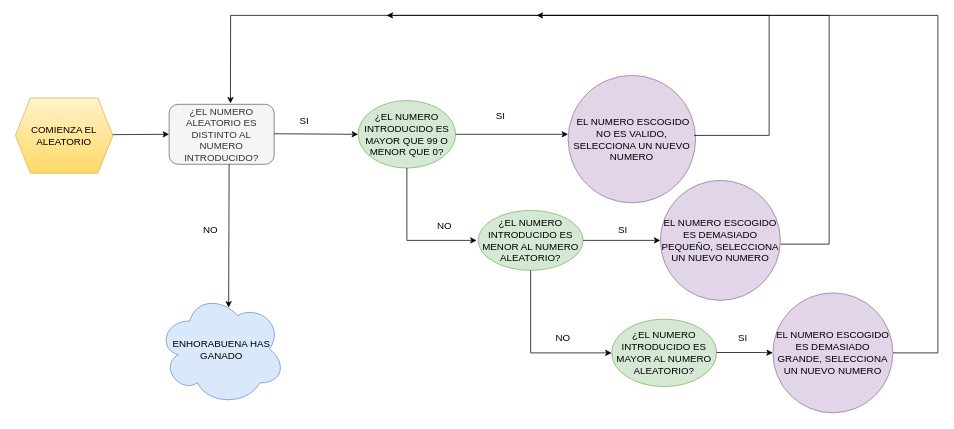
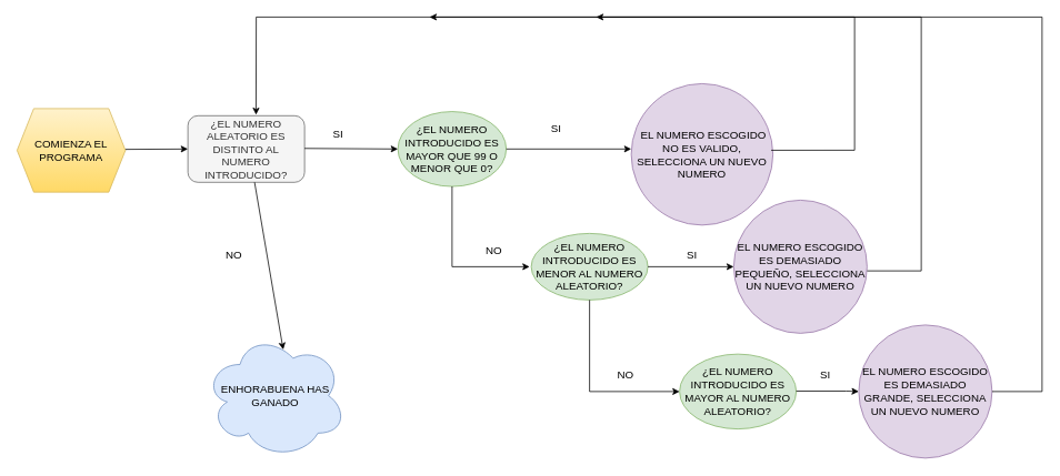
  <mxCell id="0" />
  <mxCell id="1" parent="0" />
  <mxCell id="2" value="¿EL NUMERO ALEATORIO ES DISTINTO AL NUMERO INTRODUCIDO?" style="rounded=1;whiteSpace=wrap;html=1;fontSize=13;fillColor=#f5f5f5;fontColor=#333333;strokeColor=#666666;" vertex="1" parent="1"><mxGeometry x="225" y="138.57" width="140" height="80" as="geometry" /></mxCell>
  <mxCell id="3" value="¿EL NUMERO INTRODUCIDO ES MAYOR AL NUMERO ALEATORIO?" style="ellipse;whiteSpace=wrap;html=1;rounded=1;fontSize=13;fillColor=#d5e8d4;strokeColor=#82b366;" vertex="1" parent="1"><mxGeometry x="815" y="425" width="140" height="90" as="geometry" /></mxCell>
  <mxCell id="4" value="¿EL NUMERO INTRODUCIDO ES MENOR AL NUMERO ALEATORIO?" style="ellipse;whiteSpace=wrap;html=1;fontSize=13;fillColor=#d5e8d4;strokeColor=#82b366;" vertex="1" parent="1"><mxGeometry x="637" y="280" width="140" height="80" as="geometry" /></mxCell>
  <mxCell id="5" value="¿EL NUMERO INTRODUCIDO ES MAYOR QUE 99 O MENOR QUE 0?" style="ellipse;whiteSpace=wrap;html=1;fontSize=13;fillColor=#d5e8d4;strokeColor=#82b366;" vertex="1" parent="1"><mxGeometry x="477" y="133.57" width="130" height="90" as="geometry" /></mxCell>
  <mxCell id="6" value="SI" style="text;html=1;strokeColor=none;fillColor=none;align=center;verticalAlign=middle;whiteSpace=wrap;rounded=0;fontSize=13;" vertex="1" parent="1"><mxGeometry x="960" y="435" width="60" height="30" as="geometry" /></mxCell>
  <mxCell id="7" value="SI" style="text;html=1;strokeColor=none;fillColor=none;align=center;verticalAlign=middle;whiteSpace=wrap;rounded=0;fontSize=13;" vertex="1" parent="1"><mxGeometry x="800" y="290" width="60" height="30" as="geometry" /></mxCell>
  <mxCell id="8" value="SI" style="text;html=1;strokeColor=none;fillColor=none;align=center;verticalAlign=middle;whiteSpace=wrap;rounded=0;fontSize=13;" vertex="1" parent="1"><mxGeometry x="637" y="138.57" width="60" height="30" as="geometry" /></mxCell>
  <mxCell id="9" value="" style="endArrow=classic;html=1;rounded=0;fontSize=13;" edge="1" parent="1"><mxGeometry width="50" height="50" relative="1" as="geometry"><mxPoint x="955" y="469.5" as="sourcePoint" /><mxPoint x="1030" y="470" as="targetPoint" /><Array as="points"><mxPoint x="1015" y="469.5" /></Array></mxGeometry></mxCell>
  <mxCell id="10" value="EL NUMERO ESCOGIDO ES DEMASIADO GRANDE, SELECCIONA UN NUEVO NUMERO" style="ellipse;whiteSpace=wrap;html=1;aspect=fixed;fontSize=13;fillColor=#e1d5e7;strokeColor=#9673a6;" vertex="1" parent="1"><mxGeometry x="1030" y="390" width="160" height="160" as="geometry" /></mxCell>
  <mxCell id="11" value="&amp;nbsp;EL NUMERO ESCOGIDO NO ES VALIDO, SELECCIONA UN NUEVO NUMERO" style="ellipse;whiteSpace=wrap;html=1;aspect=fixed;fontSize=13;fillColor=#e1d5e7;strokeColor=#9673a6;" vertex="1" parent="1"><mxGeometry x="757" y="100" width="170" height="170" as="geometry" /></mxCell>
  <mxCell id="12" value="" style="endArrow=classic;html=1;rounded=0;fontSize=13;entryX=0.584;entryY=-0.014;entryDx=0;entryDy=0;entryPerimeter=0;exitX=0.988;exitY=0.471;exitDx=0;exitDy=0;exitPerimeter=0;" edge="1" parent="1" source="11" target="2"><mxGeometry width="50" height="50" relative="1" as="geometry"><mxPoint x="925" y="-100" as="sourcePoint" /><mxPoint x="305" y="130" as="targetPoint" /><Array as="points"><mxPoint x="1025" y="180" /><mxPoint x="1025" y="20" /><mxPoint x="307" y="20" /></Array></mxGeometry></mxCell>
  <mxCell id="13" value="" style="endArrow=classic;html=1;rounded=0;fontSize=13;entryX=0;entryY=0.5;entryDx=0;entryDy=0;" edge="1" parent="1" target="14"><mxGeometry width="50" height="50" relative="1" as="geometry"><mxPoint x="777" y="320" as="sourcePoint" /><mxPoint x="877" y="320" as="targetPoint" /></mxGeometry></mxCell>
  <mxCell id="14" value="EL NUMERO ESCOGIDO ES DEMASIADO PEQUEÑO, SELECCIONA UN NUEVO NUMERO" style="ellipse;whiteSpace=wrap;html=1;aspect=fixed;fontSize=13;fillColor=#e1d5e7;strokeColor=#9673a6;" vertex="1" parent="1"><mxGeometry x="880" y="240" width="160" height="160" as="geometry" /></mxCell>
  <mxCell id="15" value="" style="endArrow=classic;html=1;rounded=0;fontSize=13;" edge="1" parent="1"><mxGeometry width="50" height="50" relative="1" as="geometry"><mxPoint x="607" y="178.57" as="sourcePoint" /><mxPoint x="757" y="178.57" as="targetPoint" /></mxGeometry></mxCell>
  <mxCell id="16" value="" style="endArrow=classic;html=1;rounded=0;fontSize=13;exitX=0.5;exitY=1;exitDx=0;exitDy=0;" edge="1" parent="1" source="5"><mxGeometry width="50" height="50" relative="1" as="geometry"><mxPoint x="542" y="240" as="sourcePoint" /><mxPoint x="635" y="320" as="targetPoint" /><Array as="points"><mxPoint x="542" y="320" /></Array></mxGeometry></mxCell>
  <mxCell id="17" value="NO" style="text;html=1;align=center;verticalAlign=middle;resizable=0;points=[];autosize=1;strokeColor=none;fillColor=none;fontSize=13;" vertex="1" parent="1"><mxGeometry x="577" y="290" width="30" height="20" as="geometry" /></mxCell>
  <mxCell id="18" value="" style="endArrow=classic;html=1;rounded=0;fontSize=13;" edge="1" parent="1"><mxGeometry width="50" height="50" relative="1" as="geometry"><mxPoint x="707" y="360" as="sourcePoint" /><mxPoint x="815" y="470" as="targetPoint" /><Array as="points"><mxPoint x="707" y="470" /></Array></mxGeometry></mxCell>
  <mxCell id="19" value="" style="endArrow=classic;html=1;rounded=0;fontSize=13;entryX=0;entryY=0.5;entryDx=0;entryDy=0;" edge="1" parent="1" target="5"><mxGeometry width="50" height="50" relative="1" as="geometry"><mxPoint x="365" y="177.86" as="sourcePoint" /><mxPoint x="475" y="178" as="targetPoint" /></mxGeometry></mxCell>
  <mxCell id="20" value="NO" style="text;html=1;align=center;verticalAlign=middle;resizable=0;points=[];autosize=1;strokeColor=none;fillColor=none;fontSize=13;" vertex="1" parent="1"><mxGeometry x="735" y="440" width="30" height="20" as="geometry" /></mxCell>
  <mxCell id="21" value="" style="endArrow=classic;html=1;rounded=0;fontSize=13;" edge="1" parent="1"><mxGeometry width="50" height="50" relative="1" as="geometry"><mxPoint x="1040" y="325" as="sourcePoint" /><mxPoint x="515" y="20" as="targetPoint" /><Array as="points"><mxPoint x="1105" y="325" /><mxPoint x="1105" y="20" /></Array></mxGeometry></mxCell>
  <mxCell id="22" value="" style="endArrow=classic;html=1;rounded=0;fontSize=13;exitX=1;exitY=0.5;exitDx=0;exitDy=0;" edge="1" parent="1" source="10"><mxGeometry width="50" height="50" relative="1" as="geometry"><mxPoint x="1265" y="475" as="sourcePoint" /><mxPoint x="715" y="20" as="targetPoint" /><Array as="points"><mxPoint x="1250" y="470" /><mxPoint x="1250" y="20" /></Array></mxGeometry></mxCell>
  <mxCell id="23" value="SI" style="text;html=1;align=center;verticalAlign=middle;resizable=0;points=[];autosize=1;strokeColor=none;fillColor=none;fontSize=13;" vertex="1" parent="1"><mxGeometry x="390" y="150" width="30" height="20" as="geometry" /></mxCell>
  <mxCell id="24" value="" style="endArrow=classic;html=1;rounded=0;fontSize=13;entryX=0.555;entryY=0.131;entryDx=0;entryDy=0;entryPerimeter=0;" edge="1" parent="1" target="25"><mxGeometry width="50" height="50" relative="1" as="geometry"><mxPoint x="305" y="218.57" as="sourcePoint" /><mxPoint x="305" y="408.57" as="targetPoint" /></mxGeometry></mxCell>
- <mxCell id="25" value="ENHORABUENA HAS GANADO" style="ellipse;shape=cloud;whiteSpace=wrap;html=1;fontSize=13;fillColor=#dae8fc;strokeColor=#6c8ebf;" vertex="1" parent="1"><mxGeometry x="210" y="390" width="170" height="150" as="geometry" /></mxCell>
- <mxCell id="26" value="COMIENZA EL ALEATORIO" style="shape=hexagon;perimeter=hexagonPerimeter2;whiteSpace=wrap;html=1;fixedSize=1;fontSize=13;fillColor=#fff2cc;strokeColor=#d6b656;gradientColor=#ffd966;" vertex="1" parent="1"><mxGeometry x="20" y="130" width="130" height="100.36" as="geometry" /></mxCell>
+ <mxCell id="25" value="ENHORABUENA HAS GANADO" style="ellipse;shape=cloud;whiteSpace=wrap;html=1;fontSize=13;fillColor=#dae8fc;strokeColor=#6c8ebf;" vertex="1" parent="1"><mxGeometry x="245" y="400" width="170" height="150" as="geometry" /></mxCell>
+ <mxCell id="26" value="COMIENZA EL PROGRAMA" style="shape=hexagon;perimeter=hexagonPerimeter2;whiteSpace=wrap;html=1;fixedSize=1;fontSize=13;fillColor=#fff2cc;strokeColor=#d6b656;gradientColor=#ffd966;" vertex="1" parent="1"><mxGeometry x="20" y="130" width="130" height="100.36" as="geometry" /></mxCell>
  <mxCell id="27" value="" style="endArrow=classic;html=1;rounded=0;fontSize=13;entryX=0;entryY=0.5;entryDx=0;entryDy=0;" edge="1" parent="1" target="2"><mxGeometry width="50" height="50" relative="1" as="geometry"><mxPoint x="150" y="179" as="sourcePoint" /><mxPoint x="210" y="173" as="targetPoint" /></mxGeometry></mxCell>
  <mxCell id="28" value="NO" style="text;html=1;align=center;verticalAlign=middle;resizable=0;points=[];autosize=1;strokeColor=none;fillColor=none;fontSize=13;" vertex="1" parent="1"><mxGeometry x="265" y="295" width="30" height="20" as="geometry" /></mxCell>
